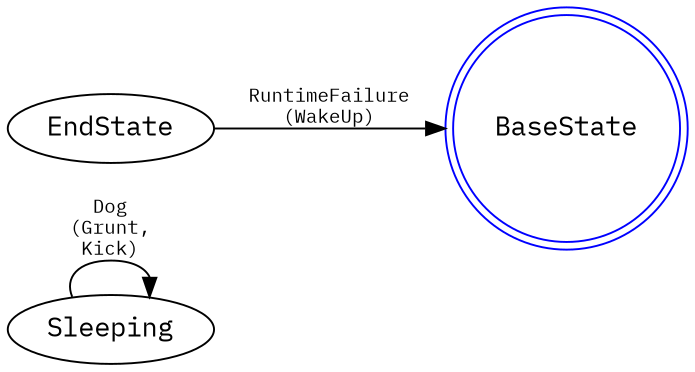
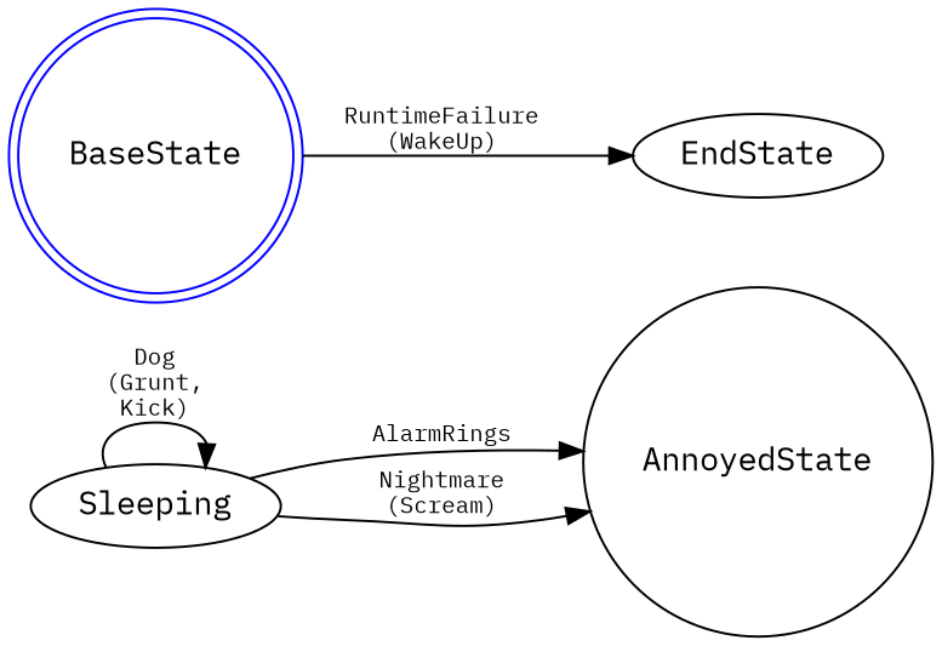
  digraph {
    fontname="IBM Plex Mono"
    rankdir=LR
    node [fontname="IBM Plex Mono" shape=ellipse]
    edge [fontname="IBM Plex Mono" fontsize=10]
    Sleeping
+   AnnoyedState [shape=circle]
    BaseState [color=blue shape=doublecircle]
    EndState
    Sleeping -> Sleeping [label="Dog\n(Grunt,\nKick)"]
-   EndState -> BaseState [label="RuntimeFailure\n(WakeUp)"]
+   Sleeping -> AnnoyedState [label=AlarmRings]
+   Sleeping -> AnnoyedState [label="Nightmare\n(Scream)"]
+   BaseState -> EndState [label="RuntimeFailure\n(WakeUp)"]
  }
